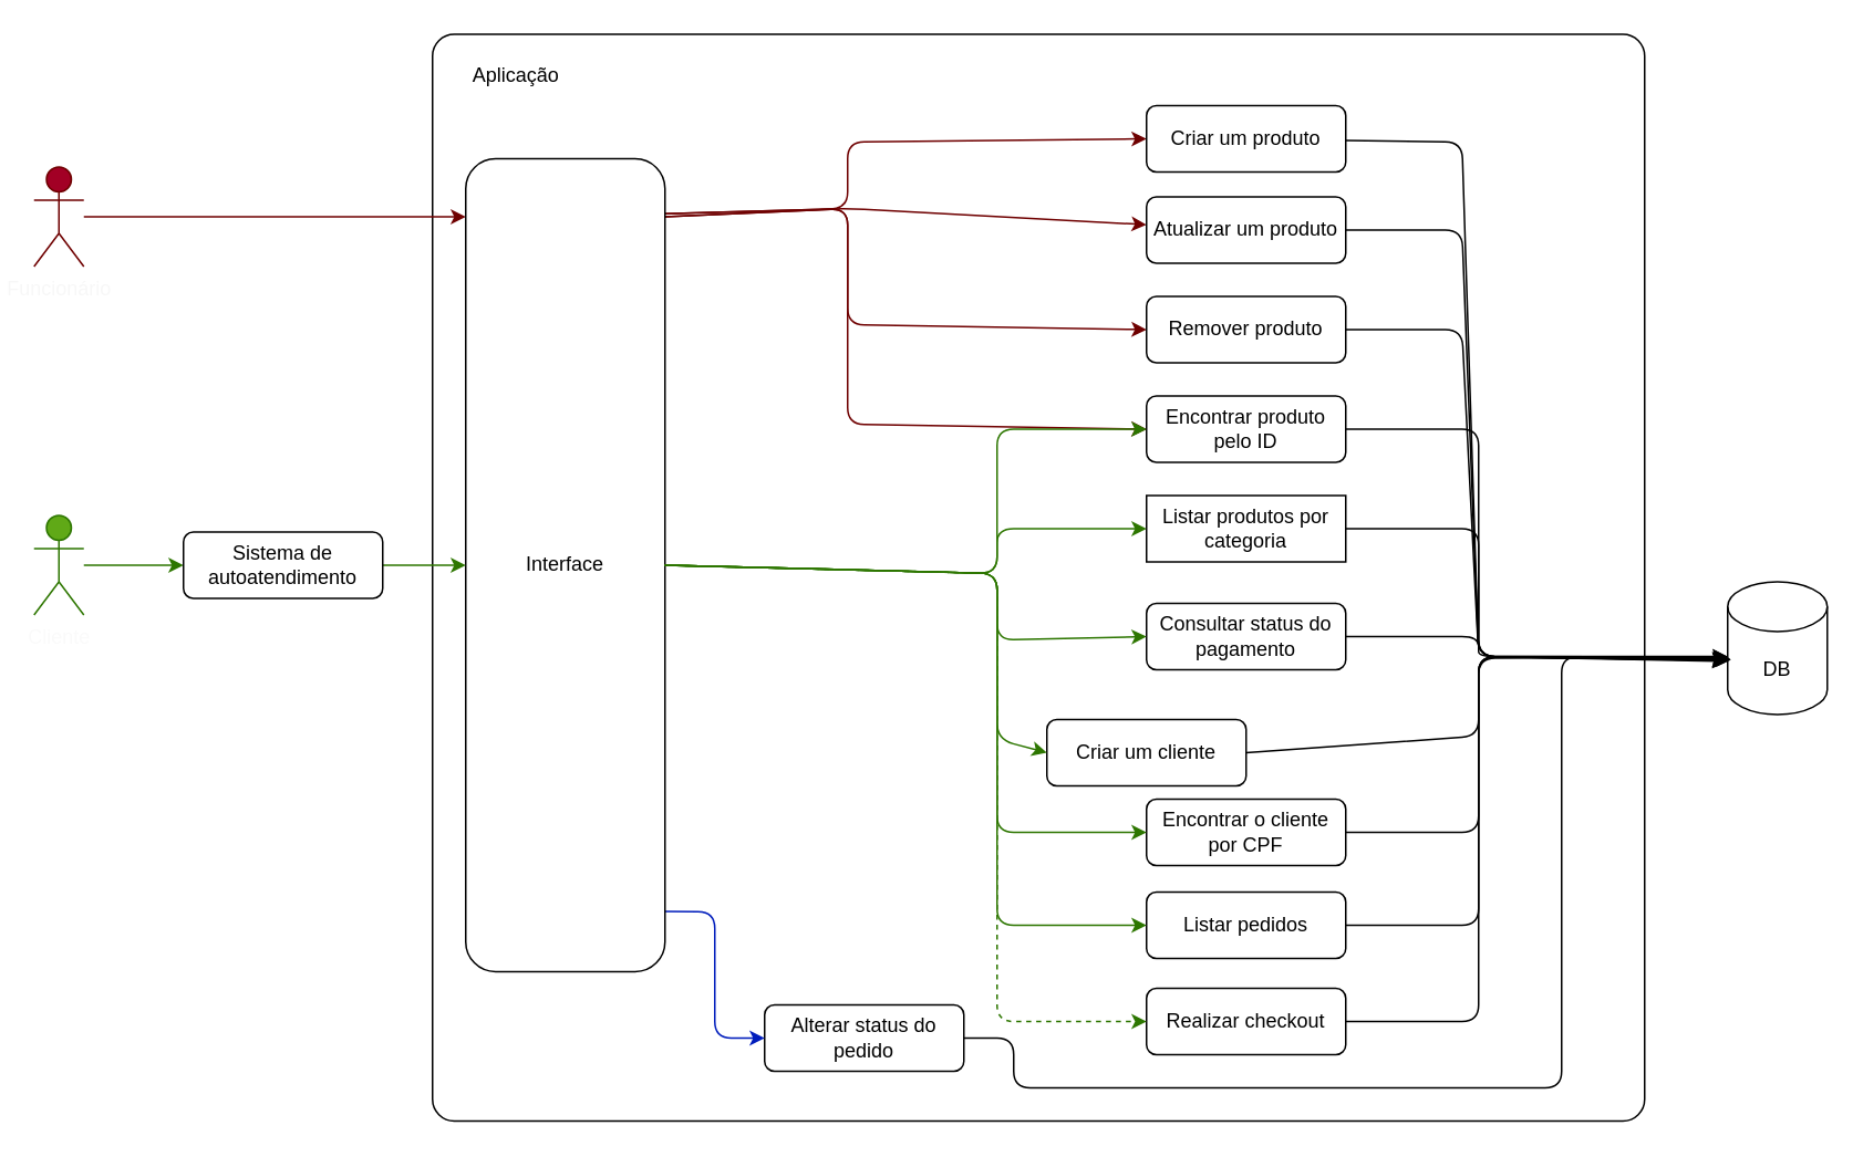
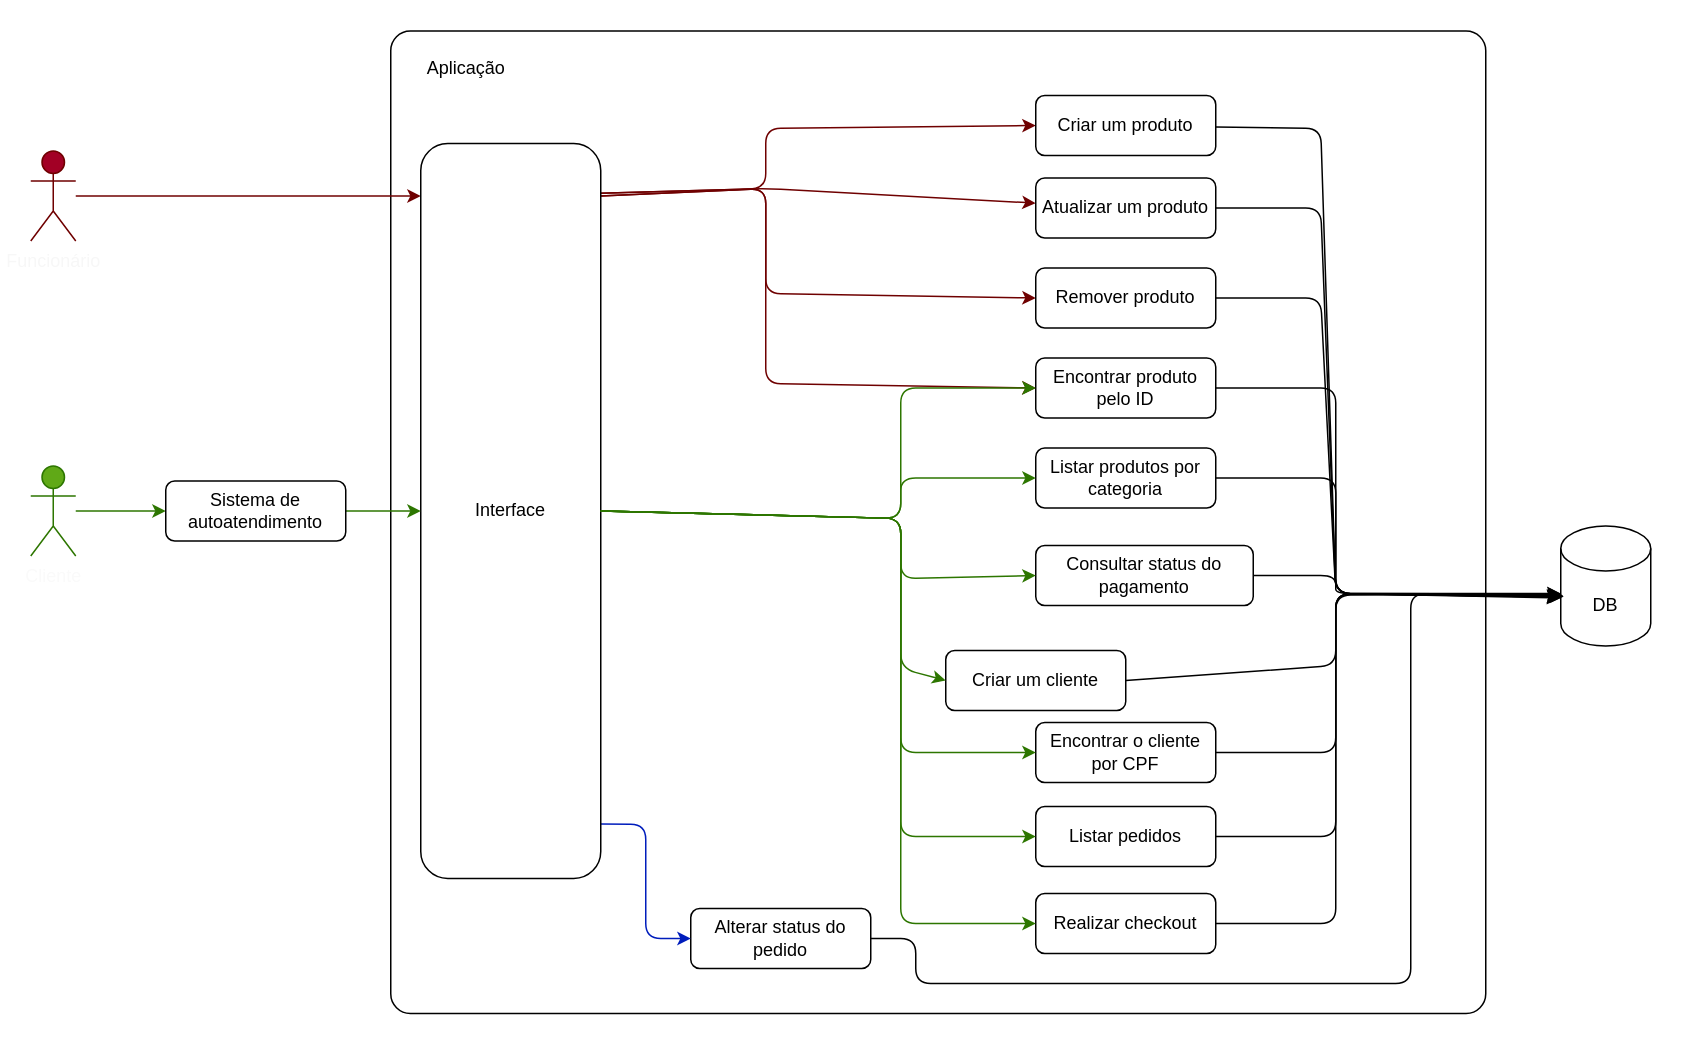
  <mxCell id="0" />
  <mxCell id="1" parent="0" />
  <mxCell id="2" value="" style="rounded=1;whiteSpace=wrap;html=1;arcSize=2;" parent="1" vertex="1"><mxGeometry x="260" y="20" width="730" height="655" as="geometry" /></mxCell>
  <mxCell id="3" style="edgeStyle=none;html=1;entryX=0;entryY=0.5;entryDx=0;entryDy=0;fillColor=#60a917;strokeColor=#2D7600;" parent="1" source="4" target="45" edge="1"><mxGeometry relative="1" as="geometry" /></mxCell>
  <mxCell id="4" value="&lt;font color=&quot;#fafafa&quot;&gt;Cliente&lt;/font&gt;" style="shape=umlActor;verticalLabelPosition=bottom;verticalAlign=top;html=1;outlineConnect=0;fillColor=#60a917;fontColor=#ffffff;strokeColor=#2D7600;" parent="1" vertex="1"><mxGeometry x="20" y="310" width="30" height="60" as="geometry" /></mxCell>
  <mxCell id="5" value="DB" style="shape=cylinder3;whiteSpace=wrap;html=1;boundedLbl=1;backgroundOutline=1;size=15;" parent="1" vertex="1"><mxGeometry x="1040" y="350" width="60" height="80" as="geometry" /></mxCell>
  <mxCell id="6" style="edgeStyle=none;html=1;entryX=0;entryY=0.5;entryDx=0;entryDy=0;fillColor=#a20025;strokeColor=#6F0000;" parent="1" target="21" edge="1"><mxGeometry relative="1" as="geometry"><mxPoint x="400" y="128.235" as="sourcePoint" /><Array as="points"><mxPoint x="510" y="125" /><mxPoint x="510" y="85" /></Array></mxGeometry></mxCell>
  <mxCell id="7" style="edgeStyle=none;html=1;exitX=0.993;exitY=0.454;exitDx=0;exitDy=0;exitPerimeter=0;fillColor=#a20025;strokeColor=#6F0000;" parent="1" target="23" edge="1"><mxGeometry relative="1" as="geometry"><mxPoint x="399.16" y="128.16" as="sourcePoint" /><Array as="points"><mxPoint x="510" y="125" /></Array></mxGeometry></mxCell>
  <mxCell id="8" style="edgeStyle=none;html=1;entryX=0;entryY=0.5;entryDx=0;entryDy=0;exitX=1;exitY=0.5;exitDx=0;exitDy=0;fillColor=#a20025;strokeColor=#6F0000;" parent="1" target="25" edge="1"><mxGeometry relative="1" as="geometry"><mxPoint x="400" y="130" as="sourcePoint" /><Array as="points"><mxPoint x="510" y="125" /><mxPoint x="510" y="195" /></Array></mxGeometry></mxCell>
  <mxCell id="9" style="edgeStyle=none;html=1;entryX=0;entryY=0.5;entryDx=0;entryDy=0;exitX=1;exitY=0.5;exitDx=0;exitDy=0;fillColor=#a20025;strokeColor=#6F0000;" parent="1" target="27" edge="1"><mxGeometry relative="1" as="geometry"><mxPoint x="400" y="130" as="sourcePoint" /><Array as="points"><mxPoint x="510" y="125" /><mxPoint x="510" y="255" /></Array></mxGeometry></mxCell>
  <mxCell id="10" style="edgeStyle=none;html=1;entryX=-0.003;entryY=0.584;entryDx=0;entryDy=0;entryPerimeter=0;exitX=1;exitY=0.5;exitDx=0;exitDy=0;" parent="1" source="11" target="5" edge="1"><mxGeometry relative="1" as="geometry"><Array as="points"><mxPoint x="890" y="443" /><mxPoint x="890" y="395" /></Array></mxGeometry></mxCell>
  <mxCell id="11" value="Criar um cliente" style="rounded=1;whiteSpace=wrap;html=1;" parent="1" vertex="1"><mxGeometry x="630" y="433" width="120" height="40" as="geometry" /></mxCell>
  <mxCell id="12" style="edgeStyle=none;html=1;entryX=-0.003;entryY=0.599;entryDx=0;entryDy=0;entryPerimeter=0;exitX=1;exitY=0.5;exitDx=0;exitDy=0;" parent="1" source="13" target="5" edge="1"><mxGeometry relative="1" as="geometry"><Array as="points"><mxPoint x="890" y="501" /><mxPoint x="890" y="395" /></Array></mxGeometry></mxCell>
  <mxCell id="13" value="Encontrar o cliente&lt;br&gt;por CPF" style="rounded=1;whiteSpace=wrap;html=1;" parent="1" vertex="1"><mxGeometry x="690" y="481" width="120" height="40" as="geometry" /></mxCell>
  <mxCell id="14" style="edgeStyle=none;html=1;exitX=1;exitY=0.5;exitDx=0;exitDy=0;entryX=0.004;entryY=0.57;entryDx=0;entryDy=0;entryPerimeter=0;" parent="1" source="15" target="5" edge="1"><mxGeometry relative="1" as="geometry"><mxPoint x="1040" y="405" as="targetPoint" /><Array as="points"><mxPoint x="890" y="557" /><mxPoint x="890" y="396" /></Array></mxGeometry></mxCell>
  <mxCell id="15" value="Listar pedidos" style="rounded=1;whiteSpace=wrap;html=1;" parent="1" vertex="1"><mxGeometry x="690" y="537" width="120" height="40" as="geometry" /></mxCell>
  <mxCell id="16" style="edgeStyle=none;html=1;entryX=-0.006;entryY=0.589;entryDx=0;entryDy=0;entryPerimeter=0;exitX=1;exitY=0.5;exitDx=0;exitDy=0;" parent="1" source="17" target="5" edge="1"><mxGeometry relative="1" as="geometry"><Array as="points"><mxPoint x="890" y="615" /><mxPoint x="890" y="395" /></Array></mxGeometry></mxCell>
  <mxCell id="17" value="Realizar checkout" style="rounded=1;whiteSpace=wrap;html=1;" parent="1" vertex="1"><mxGeometry x="690" y="595" width="120" height="40" as="geometry" /></mxCell>
  <mxCell id="18" style="edgeStyle=none;html=1;entryX=0.001;entryY=0.591;entryDx=0;entryDy=0;entryPerimeter=0;" parent="1" source="19" target="5" edge="1"><mxGeometry relative="1" as="geometry"><Array as="points"><mxPoint x="890" y="383" /><mxPoint x="890" y="395" /></Array></mxGeometry></mxCell>
- <mxCell id="19" value="Consultar status do pagamento" style="rounded=1;whiteSpace=wrap;html=1;" parent="1" vertex="1"><mxGeometry x="690" y="363" width="120" height="40" as="geometry" /></mxCell>
+ <mxCell id="19" value="Consultar status do pagamento" style="rounded=1;whiteSpace=wrap;html=1;" parent="1" vertex="1"><mxGeometry x="690" y="363" width="145" height="40" as="geometry" /></mxCell>
  <mxCell id="20" style="edgeStyle=none;html=1;entryX=0.033;entryY=0.588;entryDx=0;entryDy=0;entryPerimeter=0;" parent="1" source="21" target="5" edge="1"><mxGeometry relative="1" as="geometry"><Array as="points"><mxPoint x="880" y="85" /><mxPoint x="890" y="395" /></Array></mxGeometry></mxCell>
  <mxCell id="21" value="Criar um produto" style="rounded=1;whiteSpace=wrap;html=1;" parent="1" vertex="1"><mxGeometry x="690" y="63" width="120" height="40" as="geometry" /></mxCell>
  <mxCell id="22" style="edgeStyle=none;html=1;exitX=1;exitY=0.5;exitDx=0;exitDy=0;" parent="1" source="23" edge="1"><mxGeometry relative="1" as="geometry"><mxPoint x="1040" y="395" as="targetPoint" /><Array as="points"><mxPoint x="880" y="138" /><mxPoint x="890" y="395" /></Array></mxGeometry></mxCell>
  <mxCell id="23" value="Atualizar um produto" style="rounded=1;whiteSpace=wrap;html=1;" parent="1" vertex="1"><mxGeometry x="690" y="118" width="120" height="40" as="geometry" /></mxCell>
  <mxCell id="24" style="edgeStyle=none;html=1;entryX=-0.003;entryY=0.591;entryDx=0;entryDy=0;entryPerimeter=0;exitX=1;exitY=0.5;exitDx=0;exitDy=0;" parent="1" source="25" target="5" edge="1"><mxGeometry relative="1" as="geometry"><Array as="points"><mxPoint x="880" y="198" /><mxPoint x="890" y="395" /></Array></mxGeometry></mxCell>
  <mxCell id="25" value="Remover produto&lt;span style=&quot;color: rgba(0, 0, 0, 0); font-family: monospace; font-size: 0px; text-align: start;&quot;&gt;%3CmxGraphModel%3E%3Croot%3E%3CmxCell%20id%3D%220%22%2F%3E%3CmxCell%20id%3D%221%22%20parent%3D%220%22%2F%3E%3CmxCell%20id%3D%222%22%20value%3D%22Atualizar%20um%20produto%22%20style%3D%22rounded%3D1%3BwhiteSpace%3Dwrap%3Bhtml%3D1%3B%22%20vertex%3D%221%22%20parent%3D%221%22%3E%3CmxGeometry%20x%3D%22490%22%20y%3D%22490%22%20width%3D%22120%22%20height%3D%2240%22%20as%3D%22geometry%22%2F%3E%3C%2FmxCell%3E%3C%2Froot%3E%3C%2FmxGraphModel%3E&lt;/span&gt;" style="rounded=1;whiteSpace=wrap;html=1;" parent="1" vertex="1"><mxGeometry x="690" y="178" width="120" height="40" as="geometry" /></mxCell>
  <mxCell id="26" style="edgeStyle=none;html=1;entryX=0.01;entryY=0.582;entryDx=0;entryDy=0;entryPerimeter=0;exitX=1;exitY=0.5;exitDx=0;exitDy=0;" parent="1" source="27" target="5" edge="1"><mxGeometry relative="1" as="geometry"><Array as="points"><mxPoint x="890" y="258" /><mxPoint x="890" y="395" /></Array></mxGeometry></mxCell>
  <mxCell id="27" value="Encontrar produto pelo ID" style="rounded=1;whiteSpace=wrap;html=1;" parent="1" vertex="1"><mxGeometry x="690" y="238" width="120" height="40" as="geometry" /></mxCell>
  <mxCell id="28" style="edgeStyle=none;html=1;entryX=0.004;entryY=0.567;entryDx=0;entryDy=0;entryPerimeter=0;exitX=1;exitY=0.5;exitDx=0;exitDy=0;" parent="1" source="29" target="5" edge="1"><mxGeometry relative="1" as="geometry"><Array as="points"><mxPoint x="890" y="318" /><mxPoint x="890" y="395" /></Array></mxGeometry></mxCell>
- <mxCell id="29" value="Listar produtos por categoria" style="whiteSpace=wrap;html=1;rounded=0;" parent="1" vertex="1"><mxGeometry x="690" y="298" width="120" height="40" as="geometry" /></mxCell>
+ <mxCell id="29" value="Listar produtos por categoria" style="rounded=1;whiteSpace=wrap;html=1;" parent="1" vertex="1"><mxGeometry x="690" y="298" width="120" height="40" as="geometry" /></mxCell>
  <mxCell id="30" style="edgeStyle=none;html=1;entryX=0.026;entryY=0.579;entryDx=0;entryDy=0;entryPerimeter=0;fontColor=#000000;exitX=1;exitY=0.5;exitDx=0;exitDy=0;" edge="1" parent="1" source="31" target="5"><mxGeometry relative="1" as="geometry"><Array as="points"><mxPoint x="610" y="625" /><mxPoint x="610" y="655" /><mxPoint x="890" y="655" /><mxPoint x="940" y="655" /><mxPoint x="940" y="395" /></Array></mxGeometry></mxCell>
  <mxCell id="31" value="Alterar status do pedido" style="rounded=1;whiteSpace=wrap;html=1;" parent="1" vertex="1"><mxGeometry x="460" y="605" width="120" height="40" as="geometry" /></mxCell>
  <mxCell id="32" style="edgeStyle=none;html=1;entryX=0;entryY=0.5;entryDx=0;entryDy=0;fillColor=#a20025;strokeColor=#6F0000;" parent="1" source="33" edge="1"><mxGeometry relative="1" as="geometry"><mxPoint x="280" y="130" as="targetPoint" /></mxGeometry></mxCell>
  <mxCell id="33" value="&lt;font color=&quot;#f7f7f7&quot;&gt;Funcionário&lt;/font&gt;" style="shape=umlActor;verticalLabelPosition=bottom;verticalAlign=top;html=1;outlineConnect=0;fillColor=#a20025;fontColor=#ffffff;strokeColor=#6F0000;" parent="1" vertex="1"><mxGeometry x="20" y="100" width="30" height="60" as="geometry" /></mxCell>
  <mxCell id="34" style="edgeStyle=none;html=1;entryX=0;entryY=0.5;entryDx=0;entryDy=0;fillColor=#0050ef;strokeColor=#001DBC;exitX=0.999;exitY=0.926;exitDx=0;exitDy=0;exitPerimeter=0;" parent="1" source="35" target="31" edge="1"><mxGeometry relative="1" as="geometry"><Array as="points"><mxPoint x="430" y="549" /><mxPoint x="430" y="625" /></Array></mxGeometry></mxCell>
  <mxCell id="35" value="&lt;font style=&quot;font-size: 12px;&quot;&gt;Interface&lt;/font&gt;" style="rounded=1;whiteSpace=wrap;html=1;" parent="1" vertex="1"><mxGeometry x="280" y="95" width="120" height="490" as="geometry" /></mxCell>
- <mxCell id="36" style="edgeStyle=none;html=1;entryX=0;entryY=0.5;entryDx=0;entryDy=0;exitX=1;exitY=0.5;exitDx=0;exitDy=0;fillColor=#60a917;strokeColor=#2D7600;dashed=1;" parent="1" target="17" edge="1" source="35"><mxGeometry relative="1" as="geometry"><mxPoint x="400" y="550" as="sourcePoint" /><Array as="points"><mxPoint x="600" y="345" /><mxPoint x="600" y="615" /></Array></mxGeometry></mxCell>
+ <mxCell id="36" style="edgeStyle=none;html=1;entryX=0;entryY=0.5;entryDx=0;entryDy=0;exitX=1;exitY=0.5;exitDx=0;exitDy=0;fillColor=#60a917;strokeColor=#2D7600;" parent="1" target="17" edge="1" source="35"><mxGeometry relative="1" as="geometry"><mxPoint x="400" y="550" as="sourcePoint" /><Array as="points"><mxPoint x="600" y="345" /><mxPoint x="600" y="615" /></Array></mxGeometry></mxCell>
  <mxCell id="37" style="edgeStyle=none;html=1;entryX=0;entryY=0.5;entryDx=0;entryDy=0;fillColor=#60a917;strokeColor=#2D7600;exitX=1;exitY=0.5;exitDx=0;exitDy=0;" parent="1" target="15" edge="1" source="35"><mxGeometry relative="1" as="geometry"><mxPoint x="400" y="550" as="sourcePoint" /><Array as="points"><mxPoint x="600" y="345" /><mxPoint x="600" y="557" /></Array></mxGeometry></mxCell>
  <mxCell id="38" style="edgeStyle=none;html=1;entryX=0;entryY=0.5;entryDx=0;entryDy=0;fillColor=#60a917;strokeColor=#2D7600;exitX=1;exitY=0.5;exitDx=0;exitDy=0;" parent="1" target="13" edge="1" source="35"><mxGeometry relative="1" as="geometry"><mxPoint x="400" y="550" as="sourcePoint" /><Array as="points"><mxPoint x="600" y="345" /><mxPoint x="600" y="501" /></Array></mxGeometry></mxCell>
  <mxCell id="39" style="edgeStyle=none;html=1;entryX=0;entryY=0.5;entryDx=0;entryDy=0;fillColor=#60a917;strokeColor=#2D7600;exitX=1;exitY=0.5;exitDx=0;exitDy=0;" parent="1" target="11" edge="1" source="35"><mxGeometry relative="1" as="geometry"><mxPoint x="400" y="550" as="sourcePoint" /><Array as="points"><mxPoint x="600" y="345" /><mxPoint x="600" y="445" /></Array></mxGeometry></mxCell>
  <mxCell id="40" style="edgeStyle=none;html=1;entryX=0;entryY=0.5;entryDx=0;entryDy=0;fillColor=#60a917;strokeColor=#2D7600;exitX=1;exitY=0.5;exitDx=0;exitDy=0;" parent="1" target="19" edge="1" source="35"><mxGeometry relative="1" as="geometry"><mxPoint x="400" y="550" as="sourcePoint" /><Array as="points"><mxPoint x="600" y="345" /><mxPoint x="600" y="385" /></Array></mxGeometry></mxCell>
  <mxCell id="41" style="edgeStyle=none;html=1;entryX=0;entryY=0.5;entryDx=0;entryDy=0;fillColor=#60a917;strokeColor=#2D7600;exitX=1;exitY=0.5;exitDx=0;exitDy=0;" parent="1" target="29" edge="1" source="35"><mxGeometry relative="1" as="geometry"><mxPoint x="400" y="550" as="sourcePoint" /><Array as="points"><mxPoint x="600" y="345" /><mxPoint x="600" y="318" /></Array></mxGeometry></mxCell>
  <mxCell id="42" style="edgeStyle=none;html=1;entryX=0;entryY=0.5;entryDx=0;entryDy=0;exitX=1;exitY=0.5;exitDx=0;exitDy=0;fillColor=#60a917;strokeColor=#2D7600;" parent="1" target="27" edge="1" source="35"><mxGeometry relative="1" as="geometry"><mxPoint x="400" y="550" as="sourcePoint" /><Array as="points"><mxPoint x="600" y="345" /><mxPoint x="600" y="258" /></Array></mxGeometry></mxCell>
  <mxCell id="43" value="Aplicação" style="text;html=1;align=center;verticalAlign=middle;resizable=0;points=[];autosize=1;strokeColor=none;fillColor=none;strokeWidth=2;" parent="1" vertex="1"><mxGeometry x="270" y="30" width="80" height="30" as="geometry" /></mxCell>
  <mxCell id="44" style="edgeStyle=none;html=1;entryX=0;entryY=0.5;entryDx=0;entryDy=0;fillColor=#60a917;strokeColor=#2D7600;" parent="1" source="45" edge="1" target="35"><mxGeometry relative="1" as="geometry"><mxPoint x="280" y="550" as="targetPoint" /></mxGeometry></mxCell>
  <mxCell id="45" value="Sistema de autoatendimento" style="rounded=1;whiteSpace=wrap;html=1;" parent="1" vertex="1"><mxGeometry x="110" y="320" width="120" height="40" as="geometry" /></mxCell>
